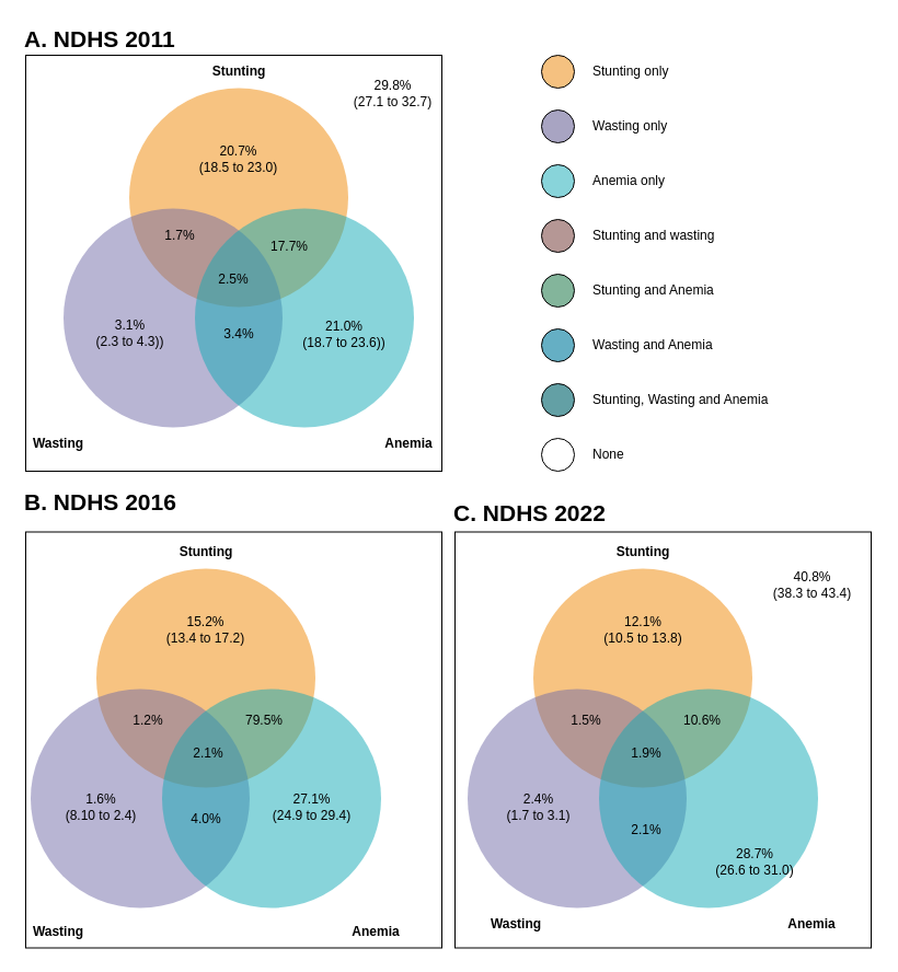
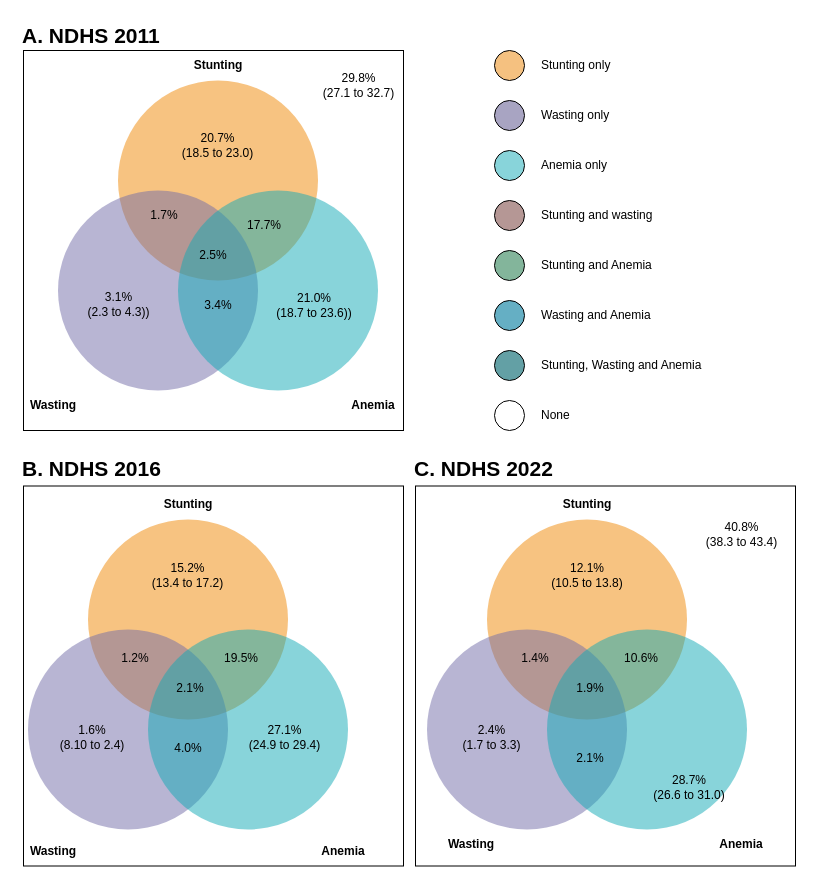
  <mxCell id="0" />
  <mxCell id="1" parent="0" />
  <mxCell id="2" value="" style="group" vertex="1" connectable="0" parent="1"><mxGeometry x="23" y="50" width="380" height="380" as="geometry" /></mxCell>
  <mxCell id="3" value="" style="rounded=0;whiteSpace=wrap;html=1;" vertex="1" parent="2"><mxGeometry width="380" height="380" as="geometry" /></mxCell>
  <mxCell id="4" value="&lt;div style=&quot;text-align: center; font-size: 16px;&quot;&gt;&lt;br&gt;&lt;/div&gt;" style="ellipse;whiteSpace=wrap;html=1;aspect=fixed;rounded=1;shadow=0;glass=0;labelBackgroundColor=none;strokeColor=none;strokeWidth=1;fillColor=#F08705;gradientColor=none;fontFamily=Helvetica;fontSize=16;fontColor=#2F5B7C;align=center;opacity=50;verticalAlign=top;spacing=15;" parent="2" vertex="1"><mxGeometry x="94.5" y="30" width="200" height="200" as="geometry" /></mxCell>
  <mxCell id="5" value="" style="ellipse;whiteSpace=wrap;html=1;aspect=fixed;rounded=1;shadow=0;glass=0;labelBackgroundColor=none;strokeColor=none;strokeWidth=1;fillColor=#736CA8;gradientColor=none;fontFamily=Helvetica;fontSize=16;fontColor=#2F5B7C;align=left;opacity=50;spacing=15;" parent="2" vertex="1"><mxGeometry x="34.5" y="140" width="200" height="200" as="geometry" /></mxCell>
  <mxCell id="6" value="" style="ellipse;whiteSpace=wrap;html=1;aspect=fixed;rounded=1;shadow=0;glass=0;labelBackgroundColor=none;strokeColor=none;strokeWidth=1;fillColor=#12AAB5;gradientColor=none;fontFamily=Helvetica;fontSize=16;fontColor=#2F5B7C;align=right;opacity=50;spacing=15;" parent="2" vertex="1"><mxGeometry x="154.5" y="140" width="200" height="200" as="geometry" /></mxCell>
  <mxCell id="7" value="Stunting" style="text;html=1;align=center;verticalAlign=middle;whiteSpace=wrap;rounded=0;fontStyle=1" parent="2" vertex="1"><mxGeometry x="164.5" width="60" height="30" as="geometry" /></mxCell>
  <mxCell id="8" value="Wasting" style="text;html=1;align=center;verticalAlign=middle;whiteSpace=wrap;rounded=0;fontStyle=1" parent="2" vertex="1"><mxGeometry y="340" width="60" height="30" as="geometry" /></mxCell>
  <mxCell id="9" value="Anemia" style="text;html=1;align=center;verticalAlign=middle;whiteSpace=wrap;rounded=0;fontStyle=1" parent="2" vertex="1"><mxGeometry x="320" y="340" width="60" height="30" as="geometry" /></mxCell>
  <mxCell id="10" value="2.5%" style="text;html=1;align=center;verticalAlign=middle;whiteSpace=wrap;rounded=0;" vertex="1" parent="2"><mxGeometry x="160" y="190" width="60" height="30" as="geometry" /></mxCell>
  <mxCell id="11" value="1.7%" style="text;html=1;align=center;verticalAlign=middle;whiteSpace=wrap;rounded=0;" vertex="1" parent="2"><mxGeometry x="111" y="150" width="60" height="30" as="geometry" /></mxCell>
  <mxCell id="12" value="17.7%" style="text;html=1;align=center;verticalAlign=middle;whiteSpace=wrap;rounded=0;" vertex="1" parent="2"><mxGeometry x="211" y="160" width="60" height="30" as="geometry" /></mxCell>
  <mxCell id="13" value="20.7%&lt;div&gt;(18.5 to 23.0)&lt;/div&gt;" style="text;html=1;align=center;verticalAlign=middle;whiteSpace=wrap;rounded=0;" vertex="1" parent="2"><mxGeometry x="157.25" y="80" width="74.5" height="30" as="geometry" /></mxCell>
  <mxCell id="14" value="3.1%&lt;div&gt;(2.3 to 4.3))&lt;/div&gt;" style="text;html=1;align=center;verticalAlign=middle;whiteSpace=wrap;rounded=0;" vertex="1" parent="2"><mxGeometry x="60" y="239" width="71" height="30" as="geometry" /></mxCell>
  <mxCell id="15" value="21.0%&lt;div&gt;(18.7 to 23.6))&lt;/div&gt;" style="text;html=1;align=center;verticalAlign=middle;whiteSpace=wrap;rounded=0;" vertex="1" parent="2"><mxGeometry x="248" y="240" width="86" height="30" as="geometry" /></mxCell>
  <mxCell id="16" value="29.8%&lt;div&gt;(27.1 to 32.7)&lt;/div&gt;" style="text;html=1;align=center;verticalAlign=middle;whiteSpace=wrap;rounded=0;" vertex="1" parent="2"><mxGeometry x="294.5" y="20" width="81" height="30" as="geometry" /></mxCell>
  <mxCell id="17" value="3.4%" style="text;html=1;align=center;verticalAlign=middle;whiteSpace=wrap;rounded=0;" vertex="1" parent="2"><mxGeometry x="164.5" y="240" width="60" height="30" as="geometry" /></mxCell>
  <mxCell id="18" value="" style="group" vertex="1" connectable="0" parent="1"><mxGeometry x="23" y="489" width="380" height="376.5" as="geometry" /></mxCell>
  <mxCell id="19" value="" style="rounded=0;whiteSpace=wrap;html=1;" vertex="1" parent="18"><mxGeometry y="-3.5" width="380" height="380" as="geometry" /></mxCell>
  <mxCell id="20" value="&lt;div style=&quot;text-align: center; font-size: 16px;&quot;&gt;&lt;br&gt;&lt;/div&gt;" style="ellipse;whiteSpace=wrap;html=1;aspect=fixed;rounded=1;shadow=0;glass=0;labelBackgroundColor=none;strokeColor=none;strokeWidth=1;fillColor=#F08705;gradientColor=none;fontFamily=Helvetica;fontSize=16;fontColor=#2F5B7C;align=center;opacity=50;verticalAlign=top;spacing=15;" parent="18" vertex="1"><mxGeometry x="64.5" y="30" width="200" height="200" as="geometry" /></mxCell>
  <mxCell id="21" value="" style="ellipse;whiteSpace=wrap;html=1;aspect=fixed;rounded=1;shadow=0;glass=0;labelBackgroundColor=none;strokeColor=none;strokeWidth=1;fillColor=#736CA8;gradientColor=none;fontFamily=Helvetica;fontSize=16;fontColor=#2F5B7C;align=left;opacity=50;spacing=15;" parent="18" vertex="1"><mxGeometry x="4.5" y="140" width="200" height="200" as="geometry" /></mxCell>
  <mxCell id="22" value="" style="ellipse;whiteSpace=wrap;html=1;aspect=fixed;rounded=1;shadow=0;glass=0;labelBackgroundColor=none;strokeColor=none;strokeWidth=1;fillColor=#12AAB5;gradientColor=none;fontFamily=Helvetica;fontSize=16;fontColor=#2F5B7C;align=right;opacity=50;spacing=15;" parent="18" vertex="1"><mxGeometry x="124.5" y="140" width="200" height="200" as="geometry" /></mxCell>
  <mxCell id="23" value="Stunting" style="text;html=1;align=center;verticalAlign=middle;whiteSpace=wrap;rounded=0;fontStyle=1" parent="18" vertex="1"><mxGeometry x="134.5" width="60" height="30" as="geometry" /></mxCell>
  <mxCell id="24" value="Wasting" style="text;html=1;align=center;verticalAlign=middle;whiteSpace=wrap;rounded=0;fontStyle=1" parent="18" vertex="1"><mxGeometry y="346.5" width="60" height="30" as="geometry" /></mxCell>
  <mxCell id="25" value="Anemia" style="text;html=1;align=center;verticalAlign=middle;whiteSpace=wrap;rounded=0;fontStyle=1" parent="18" vertex="1"><mxGeometry x="290" y="346.5" width="60" height="30" as="geometry" /></mxCell>
  <mxCell id="26" value="2.1%" style="text;html=1;align=center;verticalAlign=middle;whiteSpace=wrap;rounded=0;" vertex="1" parent="18"><mxGeometry x="137" y="184" width="60" height="30" as="geometry" /></mxCell>
  <mxCell id="27" value="1.2%" style="text;html=1;align=center;verticalAlign=middle;whiteSpace=wrap;rounded=0;" vertex="1" parent="18"><mxGeometry x="81.5" y="154" width="60" height="30" as="geometry" /></mxCell>
- <mxCell id="28" value="79.5%" style="text;html=1;align=center;verticalAlign=middle;whiteSpace=wrap;rounded=0;" vertex="1" parent="18"><mxGeometry x="188" y="154" width="60" height="30" as="geometry" /></mxCell>
+ <mxCell id="28" value="19.5%" style="text;html=1;align=center;verticalAlign=middle;whiteSpace=wrap;rounded=0;" vertex="1" parent="18"><mxGeometry x="188" y="154" width="60" height="30" as="geometry" /></mxCell>
  <mxCell id="29" value="15.2%&lt;div&gt;(13.4 to 17.2)&lt;/div&gt;" style="text;html=1;align=center;verticalAlign=middle;whiteSpace=wrap;rounded=0;" vertex="1" parent="18"><mxGeometry x="120.25" y="71" width="88.5" height="30" as="geometry" /></mxCell>
  <mxCell id="30" value="1.6%&lt;div&gt;(8.10 to 2.4)&lt;/div&gt;" style="text;html=1;align=center;verticalAlign=middle;whiteSpace=wrap;rounded=0;" vertex="1" parent="18"><mxGeometry x="30" y="233" width="78" height="30" as="geometry" /></mxCell>
  <mxCell id="31" value="27.1%&lt;div&gt;(24.9 to 29.4)&lt;/div&gt;" style="text;html=1;align=center;verticalAlign=middle;whiteSpace=wrap;rounded=0;" vertex="1" parent="18"><mxGeometry x="220" y="233" width="83" height="30" as="geometry" /></mxCell>
  <mxCell id="32" value="4.0%" style="text;html=1;align=center;verticalAlign=middle;whiteSpace=wrap;rounded=0;" vertex="1" parent="18"><mxGeometry x="134.5" y="244" width="60" height="30" as="geometry" /></mxCell>
  <mxCell id="33" value="" style="group" vertex="1" connectable="0" parent="1"><mxGeometry x="412" y="489" width="386" height="376.5" as="geometry" /></mxCell>
  <mxCell id="34" value="" style="rounded=0;whiteSpace=wrap;html=1;" vertex="1" parent="33"><mxGeometry x="3" y="-3.5" width="380" height="380" as="geometry" /></mxCell>
  <mxCell id="35" value="&lt;div style=&quot;text-align: center; font-size: 16px;&quot;&gt;&lt;br&gt;&lt;/div&gt;" style="ellipse;whiteSpace=wrap;html=1;aspect=fixed;rounded=1;shadow=0;glass=0;labelBackgroundColor=none;strokeColor=none;strokeWidth=1;fillColor=#F08705;gradientColor=none;fontFamily=Helvetica;fontSize=16;fontColor=#2F5B7C;align=center;opacity=50;verticalAlign=top;spacing=15;" parent="33" vertex="1"><mxGeometry x="74.5" y="30" width="200" height="200" as="geometry" /></mxCell>
  <mxCell id="36" value="" style="ellipse;whiteSpace=wrap;html=1;aspect=fixed;rounded=1;shadow=0;glass=0;labelBackgroundColor=none;strokeColor=none;strokeWidth=1;fillColor=#736CA8;gradientColor=none;fontFamily=Helvetica;fontSize=16;fontColor=#2F5B7C;align=left;opacity=50;spacing=15;" parent="33" vertex="1"><mxGeometry x="14.5" y="140" width="200" height="200" as="geometry" /></mxCell>
  <mxCell id="37" value="" style="ellipse;whiteSpace=wrap;html=1;aspect=fixed;rounded=1;shadow=0;glass=0;labelBackgroundColor=none;strokeColor=none;strokeWidth=1;fillColor=#12AAB5;gradientColor=none;fontFamily=Helvetica;fontSize=16;fontColor=#2F5B7C;align=right;opacity=50;spacing=15;" parent="33" vertex="1"><mxGeometry x="134.5" y="140" width="200" height="200" as="geometry" /></mxCell>
  <mxCell id="38" value="Stunting" style="text;html=1;align=center;verticalAlign=middle;whiteSpace=wrap;rounded=0;fontStyle=1" parent="33" vertex="1"><mxGeometry x="144.5" width="60" height="30" as="geometry" /></mxCell>
  <mxCell id="39" value="Wasting" style="text;html=1;align=center;verticalAlign=middle;whiteSpace=wrap;rounded=0;fontStyle=1" parent="33" vertex="1"><mxGeometry x="29" y="340" width="60" height="30" as="geometry" /></mxCell>
  <mxCell id="40" value="Anemia" style="text;html=1;align=center;verticalAlign=middle;whiteSpace=wrap;rounded=0;fontStyle=1" parent="33" vertex="1"><mxGeometry x="299" y="340" width="60" height="30" as="geometry" /></mxCell>
  <mxCell id="41" value="1.9%" style="text;html=1;align=center;verticalAlign=middle;whiteSpace=wrap;rounded=0;" vertex="1" parent="33"><mxGeometry x="148" y="184" width="60" height="30" as="geometry" /></mxCell>
- <mxCell id="42" value="1.5%" style="text;html=1;align=center;verticalAlign=middle;whiteSpace=wrap;rounded=0;" vertex="1" parent="33"><mxGeometry x="92.5" y="154" width="60" height="30" as="geometry" /></mxCell>
+ <mxCell id="42" value="1.4%" style="text;html=1;align=center;verticalAlign=middle;whiteSpace=wrap;rounded=0;" vertex="1" parent="33"><mxGeometry x="92.5" y="154" width="60" height="30" as="geometry" /></mxCell>
  <mxCell id="43" value="10.6%" style="text;html=1;align=center;verticalAlign=middle;whiteSpace=wrap;rounded=0;" vertex="1" parent="33"><mxGeometry x="199" y="154" width="60" height="30" as="geometry" /></mxCell>
  <mxCell id="44" value="12.1%&lt;div&gt;(10.5 to 13.8)&lt;/div&gt;" style="text;html=1;align=center;verticalAlign=middle;whiteSpace=wrap;rounded=0;" vertex="1" parent="33"><mxGeometry x="129.5" y="71" width="90" height="30" as="geometry" /></mxCell>
- <mxCell id="45" value="2.4%&lt;div&gt;(1.7 to 3.1)&lt;/div&gt;" style="text;html=1;align=center;verticalAlign=middle;whiteSpace=wrap;rounded=0;" vertex="1" parent="33"><mxGeometry x="40" y="233" width="79" height="30" as="geometry" /></mxCell>
+ <mxCell id="45" value="2.4%&lt;div&gt;(1.7 to 3.3)&lt;/div&gt;" style="text;html=1;align=center;verticalAlign=middle;whiteSpace=wrap;rounded=0;" vertex="1" parent="33"><mxGeometry x="40" y="233" width="79" height="30" as="geometry" /></mxCell>
  <mxCell id="46" value="28.7%&lt;div&gt;(26.6 to 31.0)&lt;/div&gt;" style="text;html=1;align=center;verticalAlign=middle;whiteSpace=wrap;rounded=0;" vertex="1" parent="33"><mxGeometry x="235" y="283" width="84" height="30" as="geometry" /></mxCell>
  <mxCell id="47" value="40.8%&lt;div&gt;(38.3 to 43.4)&lt;/div&gt;" style="text;html=1;align=center;verticalAlign=middle;whiteSpace=wrap;rounded=0;" vertex="1" parent="33"><mxGeometry x="289.5" y="30" width="79" height="30" as="geometry" /></mxCell>
  <mxCell id="48" value="2.1%" style="text;html=1;align=center;verticalAlign=middle;whiteSpace=wrap;rounded=0;" vertex="1" parent="33"><mxGeometry x="148" y="254" width="60" height="30" as="geometry" /></mxCell>
  <mxCell id="49" value="&lt;font style=&quot;font-size: 21px;&quot;&gt;&lt;b&gt;A. NDHS 2011&lt;/b&gt;&lt;/font&gt;" style="text;html=1;align=left;verticalAlign=middle;whiteSpace=wrap;rounded=0;" vertex="1" parent="1"><mxGeometry x="20" y="20" width="330" height="30" as="geometry" /></mxCell>
- <mxCell id="50" value="&lt;font style=&quot;font-size: 21px;&quot;&gt;&lt;b&gt;B. NDHS 2016&lt;/b&gt;&lt;/font&gt;" style="text;html=1;align=left;verticalAlign=middle;whiteSpace=wrap;rounded=0;" vertex="1" parent="1"><mxGeometry x="20" y="443" width="330" height="30" as="geometry" /></mxCell>
+ <mxCell id="50" value="&lt;font style=&quot;font-size: 21px;&quot;&gt;&lt;b&gt;B. NDHS 2016&lt;/b&gt;&lt;/font&gt;" style="text;html=1;align=left;verticalAlign=middle;whiteSpace=wrap;rounded=0;" vertex="1" parent="1"><mxGeometry x="20" y="453" width="330" height="30" as="geometry" /></mxCell>
  <mxCell id="51" value="&lt;font style=&quot;font-size: 21px;&quot;&gt;&lt;b&gt;C. NDHS 2022&lt;/b&gt;&lt;/font&gt;" style="text;html=1;align=left;verticalAlign=middle;whiteSpace=wrap;rounded=0;" vertex="1" parent="1"><mxGeometry x="412" y="453" width="330" height="30" as="geometry" /></mxCell>
  <mxCell id="52" value="" style="group" vertex="1" connectable="0" parent="1"><mxGeometry x="494" y="50" width="225" height="380" as="geometry" /></mxCell>
  <mxCell id="53" value="" style="ellipse;whiteSpace=wrap;html=1;aspect=fixed;fillColor=#ffffff;container=0;" vertex="1" parent="52"><mxGeometry y="350" width="30" height="30" as="geometry" /></mxCell>
  <mxCell id="54" value="None" style="text;html=1;align=left;verticalAlign=middle;whiteSpace=wrap;rounded=0;container=0;" vertex="1" parent="52"><mxGeometry x="45" y="350" width="180" height="30" as="geometry" /></mxCell>
  <mxCell id="55" value="" style="ellipse;whiteSpace=wrap;html=1;aspect=fixed;fillColor=#f5c180;container=0;" vertex="1" parent="52"><mxGeometry width="30" height="30" as="geometry" /></mxCell>
  <mxCell id="56" value="" style="ellipse;whiteSpace=wrap;html=1;aspect=fixed;fillColor=#a8a4c2;container=0;" vertex="1" parent="52"><mxGeometry y="50" width="30" height="30" as="geometry" /></mxCell>
  <mxCell id="57" value="" style="ellipse;whiteSpace=wrap;html=1;aspect=fixed;fillColor=#88d4da;container=0;" vertex="1" parent="52"><mxGeometry y="100" width="30" height="30" as="geometry" /></mxCell>
  <mxCell id="58" value="" style="ellipse;whiteSpace=wrap;html=1;aspect=fixed;fillColor=#b59795;container=0;" vertex="1" parent="52"><mxGeometry y="150" width="30" height="30" as="geometry" /></mxCell>
  <mxCell id="59" value="" style="ellipse;whiteSpace=wrap;html=1;aspect=fixed;fillColor=#83b59b;container=0;" vertex="1" parent="52"><mxGeometry y="200" width="30" height="30" as="geometry" /></mxCell>
  <mxCell id="60" value="" style="ellipse;whiteSpace=wrap;html=1;aspect=fixed;fillColor=#65afc4;container=0;" vertex="1" parent="52"><mxGeometry y="250" width="30" height="30" as="geometry" /></mxCell>
  <mxCell id="61" value="" style="ellipse;whiteSpace=wrap;html=1;aspect=fixed;fillColor=#63a0a5;container=0;" vertex="1" parent="52"><mxGeometry y="300" width="30" height="30" as="geometry" /></mxCell>
  <mxCell id="62" value="Stunting only" style="text;html=1;align=left;verticalAlign=middle;whiteSpace=wrap;rounded=0;container=0;" vertex="1" parent="52"><mxGeometry x="45" width="160" height="30" as="geometry" /></mxCell>
  <mxCell id="63" value="Wasting only" style="text;html=1;align=left;verticalAlign=middle;whiteSpace=wrap;rounded=0;container=0;" vertex="1" parent="52"><mxGeometry x="45" y="50" width="160" height="30" as="geometry" /></mxCell>
  <mxCell id="64" value="Anemia only" style="text;html=1;align=left;verticalAlign=middle;whiteSpace=wrap;rounded=0;container=0;" vertex="1" parent="52"><mxGeometry x="45" y="100" width="160" height="30" as="geometry" /></mxCell>
  <mxCell id="65" value="Stunting and wasting" style="text;html=1;align=left;verticalAlign=middle;whiteSpace=wrap;rounded=0;container=0;" vertex="1" parent="52"><mxGeometry x="45" y="150" width="160" height="30" as="geometry" /></mxCell>
  <mxCell id="66" value="Stunting and Anemia" style="text;html=1;align=left;verticalAlign=middle;whiteSpace=wrap;rounded=0;container=0;" vertex="1" parent="52"><mxGeometry x="45" y="200" width="160" height="30" as="geometry" /></mxCell>
  <mxCell id="67" value="Wasting and Anemia" style="text;html=1;align=left;verticalAlign=middle;whiteSpace=wrap;rounded=0;container=0;" vertex="1" parent="52"><mxGeometry x="45" y="250" width="160" height="30" as="geometry" /></mxCell>
  <mxCell id="68" value="Stunting, Wasting and Anemia" style="text;html=1;align=left;verticalAlign=middle;whiteSpace=wrap;rounded=0;container=0;" vertex="1" parent="52"><mxGeometry x="45" y="300" width="180" height="30" as="geometry" /></mxCell>
